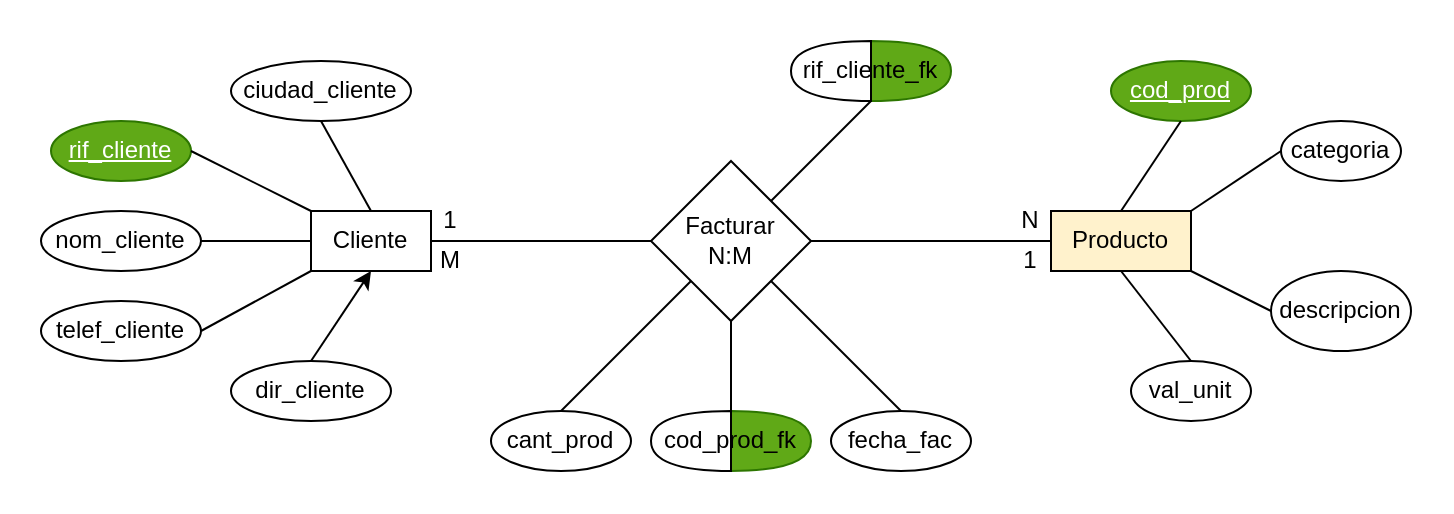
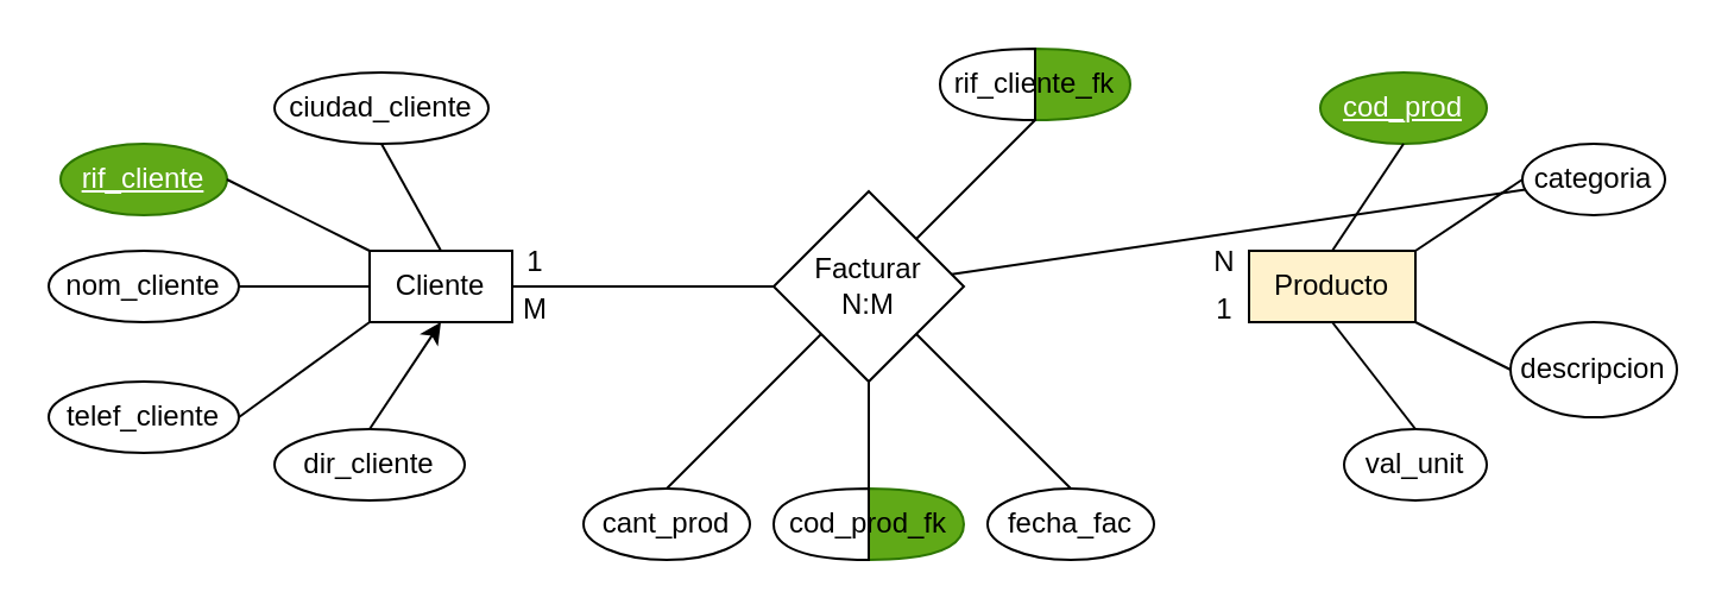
  <mxCell id="0" />
  <mxCell id="1" parent="0" />
  <mxCell id="2" value="Cliente" style="rounded=0;whiteSpace=wrap;html=1;" parent="1" vertex="1"><mxGeometry x="155" y="105" width="60" height="30" as="geometry" /></mxCell>
  <mxCell id="3" value="Producto" style="rounded=0;whiteSpace=wrap;html=1;fillColor=#fff2cc;" parent="1" vertex="1"><mxGeometry x="525" y="105" width="70" height="30" as="geometry" /></mxCell>
  <mxCell id="4" value="Facturar&lt;br&gt;N:M" style="rhombus;whiteSpace=wrap;html=1;" parent="1" vertex="1"><mxGeometry x="325" y="80" width="80" height="80" as="geometry" /></mxCell>
  <mxCell id="5" value="val_unit" style="ellipse;whiteSpace=wrap;html=1;" parent="1" vertex="1"><mxGeometry x="565" y="180" width="60" height="30" as="geometry" /></mxCell>
  <mxCell id="6" value="descripcion" style="ellipse;whiteSpace=wrap;html=1;" parent="1" vertex="1"><mxGeometry x="635" y="135" width="70" height="40" as="geometry" /></mxCell>
  <mxCell id="7" value="categoria" style="ellipse;whiteSpace=wrap;html=1;" parent="1" vertex="1"><mxGeometry x="640" y="60" width="60" height="30" as="geometry" /></mxCell>
  <mxCell id="8" value="&lt;u&gt;cod_prod&lt;/u&gt;" style="ellipse;whiteSpace=wrap;html=1;fillColor=#60a917;fontColor=#ffffff;strokeColor=#2D7600;" parent="1" vertex="1"><mxGeometry x="555" y="30" width="70" height="30" as="geometry" /></mxCell>
- <mxCell id="9" value="telef_cliente" style="ellipse;whiteSpace=wrap;html=1;" parent="1" vertex="1"><mxGeometry x="20" y="150" width="80" height="30" as="geometry" /></mxCell>
+ <mxCell id="9" value="telef_cliente" style="ellipse;whiteSpace=wrap;html=1;" parent="1" vertex="1"><mxGeometry x="20" y="160" width="80" height="30" as="geometry" /></mxCell>
  <mxCell id="10" value="ciudad_cliente" style="ellipse;whiteSpace=wrap;html=1;" parent="1" vertex="1"><mxGeometry x="115" y="30" width="90" height="30" as="geometry" /></mxCell>
  <mxCell id="11" value="dir_cliente" style="ellipse;whiteSpace=wrap;html=1;" parent="1" vertex="1"><mxGeometry x="115" y="180" width="80" height="30" as="geometry" /></mxCell>
  <mxCell id="12" value="nom_cliente" style="ellipse;whiteSpace=wrap;html=1;" parent="1" vertex="1"><mxGeometry x="20" y="105" width="80" height="30" as="geometry" /></mxCell>
  <mxCell id="13" value="&lt;u&gt;rif_cliente&lt;/u&gt;" style="ellipse;whiteSpace=wrap;html=1;fillColor=#60a917;fontColor=#ffffff;strokeColor=#2D7600;" parent="1" vertex="1"><mxGeometry x="25" y="60" width="70" height="30" as="geometry" /></mxCell>
  <mxCell id="14" value="cant_prod" style="ellipse;whiteSpace=wrap;html=1;" parent="1" vertex="1"><mxGeometry x="245" y="205" width="70" height="30" as="geometry" /></mxCell>
  <mxCell id="15" value="fecha_fac" style="ellipse;whiteSpace=wrap;html=1;" parent="1" vertex="1"><mxGeometry x="415" y="205" width="70" height="30" as="geometry" /></mxCell>
  <mxCell id="16" style="edgeStyle=orthogonalEdgeStyle;rounded=0;orthogonalLoop=1;jettySize=auto;html=1;exitX=0.5;exitY=1;exitDx=0;exitDy=0;" parent="1" source="9" target="9" edge="1"><mxGeometry relative="1" as="geometry" /></mxCell>
- <mxCell id="17" value="" style="endArrow=none;html=1;rounded=0;entryX=0;entryY=0.5;entryDx=0;entryDy=0;" parent="1" source="4" target="3" edge="1"><mxGeometry width="50" height="50" relative="1" as="geometry"><mxPoint x="335" y="240" as="sourcePoint" /><mxPoint x="385" y="190" as="targetPoint" /></mxGeometry></mxCell>
+ <mxCell id="17" value="" style="endArrow=none;html=1;rounded=0;" parent="1" source="4" target="7" edge="1"><mxGeometry width="50" height="50" relative="1" as="geometry"><mxPoint x="335" y="240" as="sourcePoint" /><mxPoint x="385" y="190" as="targetPoint" /></mxGeometry></mxCell>
  <mxCell id="18" value="" style="endArrow=none;html=1;rounded=0;exitX=1;exitY=0.5;exitDx=0;exitDy=0;entryX=0;entryY=0.5;entryDx=0;entryDy=0;" parent="1" source="2" target="4" edge="1"><mxGeometry width="50" height="50" relative="1" as="geometry"><mxPoint x="335" y="240" as="sourcePoint" /><mxPoint x="385" y="190" as="targetPoint" /></mxGeometry></mxCell>
  <mxCell id="19" value="" style="endArrow=none;html=1;rounded=0;entryX=0;entryY=0.5;entryDx=0;entryDy=0;exitX=1;exitY=1;exitDx=0;exitDy=0;" parent="1" source="3" target="6" edge="1"><mxGeometry width="50" height="50" relative="1" as="geometry"><mxPoint x="335" y="240" as="sourcePoint" /><mxPoint x="385" y="190" as="targetPoint" /></mxGeometry></mxCell>
  <mxCell id="20" value="" style="endArrow=none;html=1;rounded=0;entryX=0;entryY=0.5;entryDx=0;entryDy=0;exitX=1;exitY=0;exitDx=0;exitDy=0;" parent="1" source="3" target="7" edge="1"><mxGeometry width="50" height="50" relative="1" as="geometry"><mxPoint x="335" y="240" as="sourcePoint" /><mxPoint x="385" y="190" as="targetPoint" /></mxGeometry></mxCell>
  <mxCell id="21" value="" style="endArrow=none;html=1;rounded=0;entryX=0.5;entryY=1;entryDx=0;entryDy=0;exitX=0.5;exitY=0;exitDx=0;exitDy=0;" parent="1" source="3" target="8" edge="1"><mxGeometry width="50" height="50" relative="1" as="geometry"><mxPoint x="335" y="240" as="sourcePoint" /><mxPoint x="385" y="190" as="targetPoint" /></mxGeometry></mxCell>
  <mxCell id="22" value="" style="endArrow=none;html=1;rounded=0;entryX=1;entryY=1;entryDx=0;entryDy=0;exitX=0.5;exitY=0;exitDx=0;exitDy=0;" parent="1" source="15" target="4" edge="1"><mxGeometry width="50" height="50" relative="1" as="geometry"><mxPoint x="335" y="240" as="sourcePoint" /><mxPoint x="385" y="190" as="targetPoint" /></mxGeometry></mxCell>
  <mxCell id="23" value="" style="endArrow=none;html=1;rounded=0;entryX=0.5;entryY=1;entryDx=0;entryDy=0;exitX=1;exitY=0;exitDx=0;exitDy=0;" parent="1" source="4" target="38" edge="1"><mxGeometry width="50" height="50" relative="1" as="geometry"><mxPoint x="335" y="240" as="sourcePoint" /><mxPoint x="435" y="50" as="targetPoint" /></mxGeometry></mxCell>
  <mxCell id="24" value="" style="endArrow=none;html=1;rounded=0;entryX=0.5;entryY=1;entryDx=0;entryDy=0;exitX=0.5;exitY=0;exitDx=0;exitDy=0;" parent="1" source="41" target="4" edge="1"><mxGeometry width="50" height="50" relative="1" as="geometry"><mxPoint x="365" y="200" as="sourcePoint" /><mxPoint x="385" y="190" as="targetPoint" /></mxGeometry></mxCell>
  <mxCell id="25" value="" style="endArrow=none;html=1;rounded=0;entryX=0;entryY=1;entryDx=0;entryDy=0;exitX=0.5;exitY=0;exitDx=0;exitDy=0;" parent="1" source="14" target="4" edge="1"><mxGeometry width="50" height="50" relative="1" as="geometry"><mxPoint x="335" y="240" as="sourcePoint" /><mxPoint x="385" y="190" as="targetPoint" /></mxGeometry></mxCell>
  <mxCell id="26" value="" style="endArrow=classic;html=1;rounded=0;exitX=0.5;exitY=0;exitDx=0;exitDy=0;entryX=0.5;entryY=1;entryDx=0;entryDy=0;" parent="1" source="11" target="2" edge="1"><mxGeometry width="50" height="50" relative="1" as="geometry"><mxPoint x="335" y="240" as="sourcePoint" /><mxPoint x="385" y="190" as="targetPoint" /></mxGeometry></mxCell>
  <mxCell id="27" value="" style="endArrow=none;html=1;rounded=0;entryX=1;entryY=0.5;entryDx=0;entryDy=0;exitX=0;exitY=1;exitDx=0;exitDy=0;" parent="1" source="2" target="9" edge="1"><mxGeometry width="50" height="50" relative="1" as="geometry"><mxPoint x="335" y="240" as="sourcePoint" /><mxPoint x="385" y="190" as="targetPoint" /></mxGeometry></mxCell>
  <mxCell id="28" value="" style="endArrow=none;html=1;rounded=0;entryX=1;entryY=0.5;entryDx=0;entryDy=0;exitX=0;exitY=0.5;exitDx=0;exitDy=0;" parent="1" source="2" target="12" edge="1"><mxGeometry width="50" height="50" relative="1" as="geometry"><mxPoint x="335" y="240" as="sourcePoint" /><mxPoint x="385" y="190" as="targetPoint" /></mxGeometry></mxCell>
  <mxCell id="29" value="" style="endArrow=none;html=1;rounded=0;entryX=1;entryY=0.5;entryDx=0;entryDy=0;exitX=0;exitY=0;exitDx=0;exitDy=0;" parent="1" source="2" target="13" edge="1"><mxGeometry width="50" height="50" relative="1" as="geometry"><mxPoint x="335" y="240" as="sourcePoint" /><mxPoint x="385" y="190" as="targetPoint" /></mxGeometry></mxCell>
  <mxCell id="30" value="" style="endArrow=none;html=1;rounded=0;exitX=0.5;exitY=1;exitDx=0;exitDy=0;entryX=0.5;entryY=0;entryDx=0;entryDy=0;" parent="1" source="10" target="2" edge="1"><mxGeometry width="50" height="50" relative="1" as="geometry"><mxPoint x="335" y="240" as="sourcePoint" /><mxPoint x="385" y="190" as="targetPoint" /></mxGeometry></mxCell>
  <mxCell id="31" value="" style="endArrow=none;html=1;rounded=0;entryX=0.5;entryY=0;entryDx=0;entryDy=0;exitX=0.5;exitY=1;exitDx=0;exitDy=0;" parent="1" source="3" target="5" edge="1"><mxGeometry width="50" height="50" relative="1" as="geometry"><mxPoint x="335" y="240" as="sourcePoint" /><mxPoint x="385" y="190" as="targetPoint" /></mxGeometry></mxCell>
  <mxCell id="32" value="1" style="text;html=1;strokeColor=none;fillColor=none;align=center;verticalAlign=middle;whiteSpace=wrap;rounded=0;" parent="1" vertex="1"><mxGeometry x="215" y="105" width="20" height="10" as="geometry" /></mxCell>
  <mxCell id="33" value="N" style="text;html=1;strokeColor=none;fillColor=none;align=center;verticalAlign=middle;whiteSpace=wrap;rounded=0;" parent="1" vertex="1"><mxGeometry x="505" y="105" width="20" height="10" as="geometry" /></mxCell>
  <mxCell id="34" value="1" style="text;html=1;strokeColor=none;fillColor=none;align=center;verticalAlign=middle;whiteSpace=wrap;rounded=0;" parent="1" vertex="1"><mxGeometry x="505" y="125" width="20" height="10" as="geometry" /></mxCell>
  <mxCell id="35" value="M" style="text;html=1;strokeColor=none;fillColor=none;align=center;verticalAlign=middle;whiteSpace=wrap;rounded=0;" parent="1" vertex="1"><mxGeometry x="215" y="125" width="20" height="10" as="geometry" /></mxCell>
  <mxCell id="36" value="" style="shape=or;whiteSpace=wrap;html=1;fillColor=#60a917;fontColor=#ffffff;strokeColor=#2D7600;" parent="1" vertex="1"><mxGeometry x="435" y="20" width="40" height="30" as="geometry" /></mxCell>
  <mxCell id="37" value="" style="shape=or;whiteSpace=wrap;html=1;rotation=-180;" parent="1" vertex="1"><mxGeometry x="395" y="20" width="40" height="30" as="geometry" /></mxCell>
  <mxCell id="38" value="rif_cliente_fk" style="text;html=1;strokeColor=none;fillColor=none;align=center;verticalAlign=middle;whiteSpace=wrap;rounded=0;" parent="1" vertex="1"><mxGeometry x="395" y="20" width="80" height="30" as="geometry" /></mxCell>
  <mxCell id="39" value="" style="shape=or;whiteSpace=wrap;html=1;fillColor=#60a917;fontColor=#ffffff;strokeColor=#2D7600;" parent="1" vertex="1"><mxGeometry x="365" y="205" width="40" height="30" as="geometry" /></mxCell>
  <mxCell id="40" value="" style="shape=or;whiteSpace=wrap;html=1;rotation=-180;" parent="1" vertex="1"><mxGeometry x="325" y="205" width="40" height="30" as="geometry" /></mxCell>
  <mxCell id="41" value="cod_prod_fk" style="text;html=1;strokeColor=none;fillColor=none;align=center;verticalAlign=middle;whiteSpace=wrap;rounded=0;" parent="1" vertex="1"><mxGeometry x="325" y="205" width="80" height="30" as="geometry" /></mxCell>
